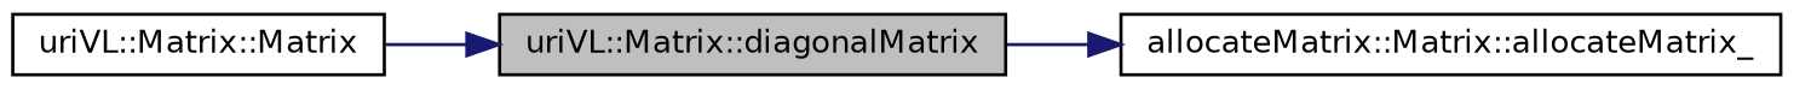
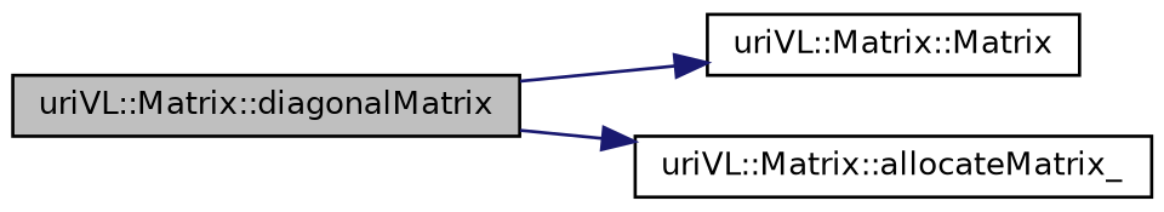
  digraph {
    rankdir=LR
    node [color=black fillcolor=white fontname=Helvetica fontsize=10 shape=record style=filled]
    edge [color=midnightblue fontname=Helvetica fontsize=10 labelfontname=Helvetica labelfontsize=10 style=solid]
    n1 [fillcolor=grey75 fontcolor=black height=0.2 label="uriVL::Matrix::diagonalMatrix" width=0.4]
    n2 [height=0.2 label="uriVL::Matrix::Matrix" width=0.4]
-   n3 [height=0.2 label="allocateMatrix::Matrix::allocateMatrix_" width=0.4]
-   n2 -> n1
+   n3 [height=0.2 label="uriVL::Matrix::allocateMatrix_" width=0.4]
+   n1 -> n2
    n1 -> n3
  }
